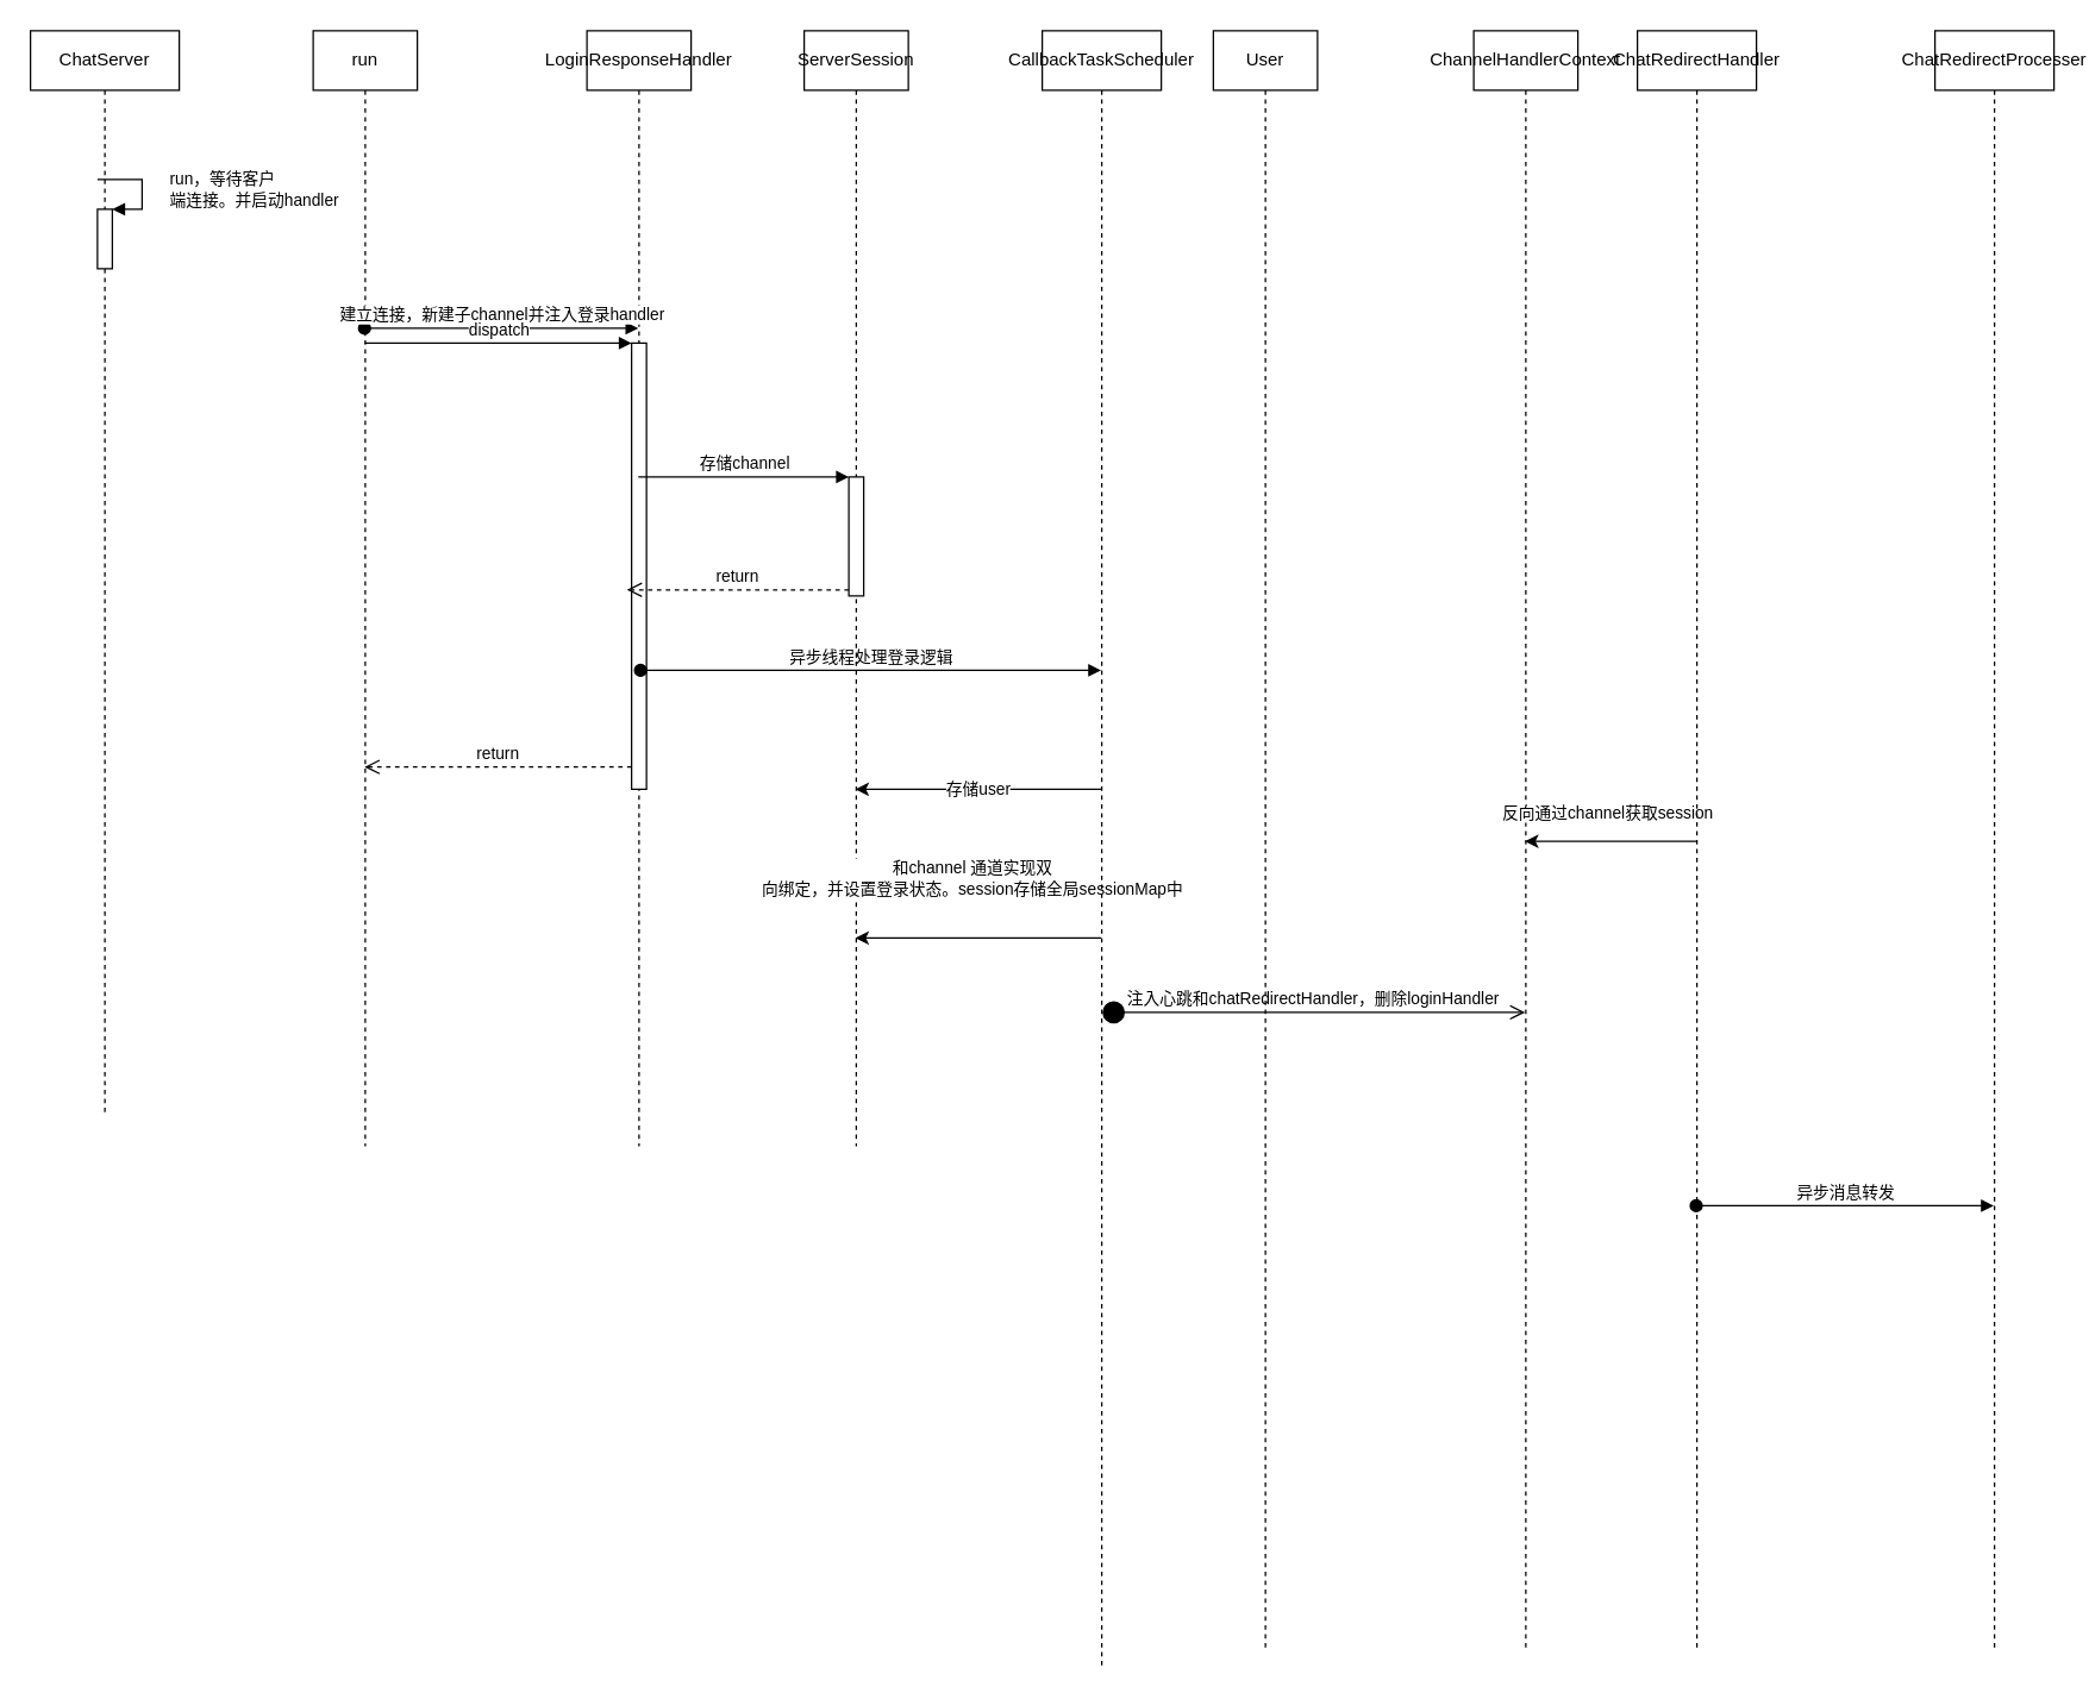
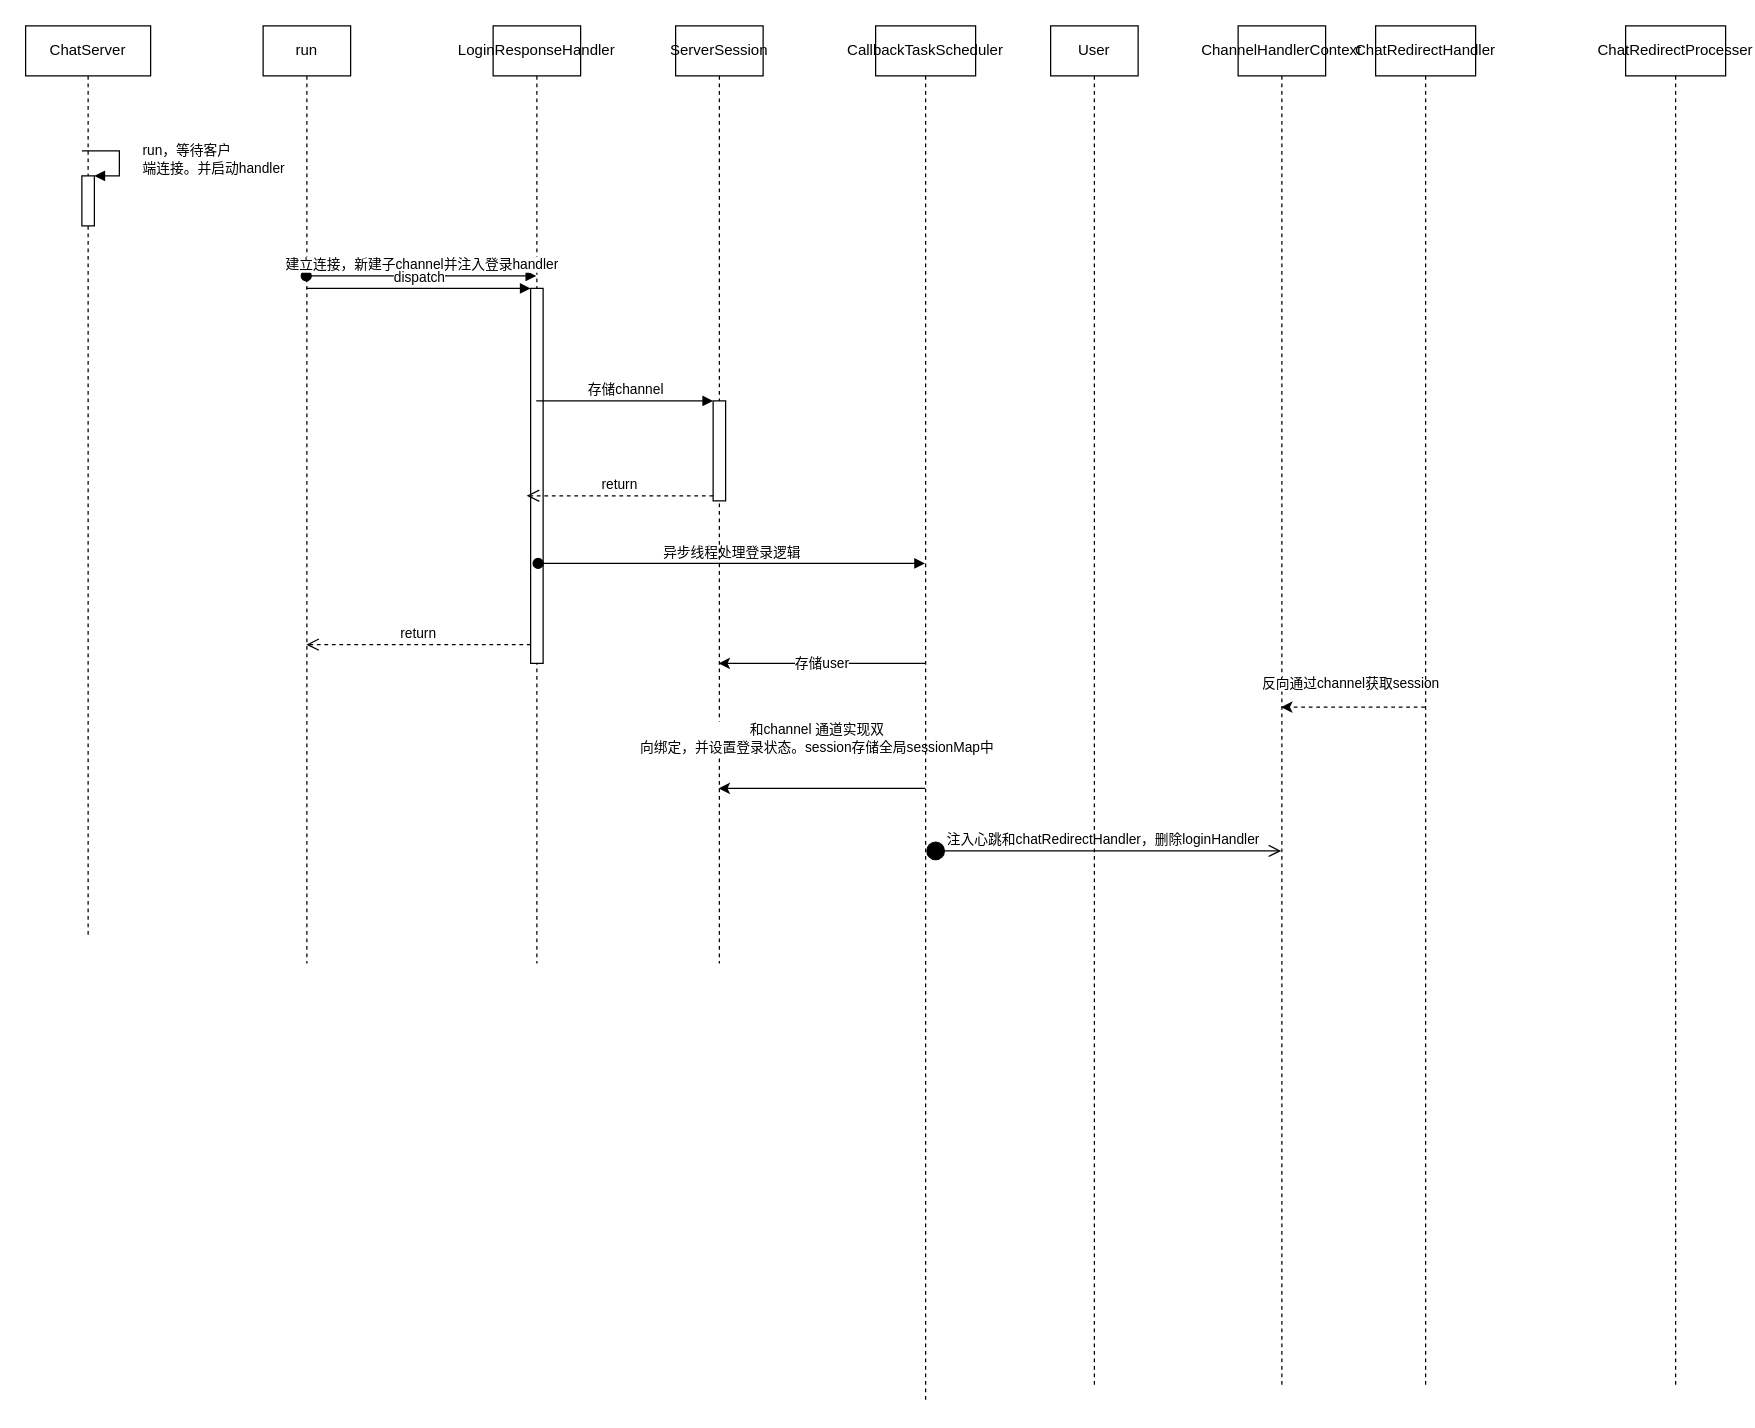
  <mxCell id="0" />
  <mxCell id="1" parent="0" />
  <mxCell id="2" value="ChatServer" style="shape=umlLifeline;perimeter=lifelinePerimeter;whiteSpace=wrap;html=1;container=1;collapsible=0;recursiveResize=0;outlineConnect=0;" parent="1" vertex="1"><mxGeometry x="20" y="20" width="100" height="730" as="geometry" /></mxCell>
  <mxCell id="3" value="" style="html=1;points=[];perimeter=orthogonalPerimeter;" parent="2" vertex="1"><mxGeometry x="45" y="120" width="10" height="40" as="geometry" /></mxCell>
  <mxCell id="4" value="run，等待客户&lt;br&gt;端连接。并启动handler" style="edgeStyle=orthogonalEdgeStyle;html=1;align=left;spacingLeft=2;endArrow=block;rounded=0;entryX=1;entryY=0;" parent="2" target="3" edge="1"><mxGeometry x="0.067" y="15" relative="1" as="geometry"><mxPoint x="45" y="100" as="sourcePoint" /><Array as="points"><mxPoint x="75" y="100" /></Array><mxPoint as="offset" /></mxGeometry></mxCell>
  <mxCell id="5" value="LoginResponseHandler" style="shape=umlLifeline;perimeter=lifelinePerimeter;whiteSpace=wrap;html=1;container=1;collapsible=0;recursiveResize=0;outlineConnect=0;" parent="1" vertex="1"><mxGeometry x="394" y="20" width="70" height="750" as="geometry" /></mxCell>
  <mxCell id="6" value="" style="html=1;points=[];perimeter=orthogonalPerimeter;" vertex="1" parent="5"><mxGeometry x="30" y="210" width="10" height="300" as="geometry" /></mxCell>
  <mxCell id="7" value="异步线程处理登录逻辑" style="html=1;verticalAlign=bottom;startArrow=oval;startFill=1;endArrow=block;startSize=8;" edge="1" parent="5" target="18"><mxGeometry width="60" relative="1" as="geometry"><mxPoint x="36" y="430" as="sourcePoint" /><mxPoint x="96" y="430" as="targetPoint" /></mxGeometry></mxCell>
  <mxCell id="8" value="run" style="shape=umlLifeline;perimeter=lifelinePerimeter;whiteSpace=wrap;html=1;container=1;collapsible=0;recursiveResize=0;outlineConnect=0;" parent="1" vertex="1"><mxGeometry x="210" y="20" width="70" height="750" as="geometry" /></mxCell>
  <mxCell id="9" value="建立连接，新建子channel并注入登录handler" style="html=1;verticalAlign=bottom;startArrow=oval;startFill=1;endArrow=block;startSize=8;" parent="1" source="8" target="5" edge="1"><mxGeometry width="60" relative="1" as="geometry"><mxPoint x="280" y="170" as="sourcePoint" /><mxPoint x="340" y="170" as="targetPoint" /><Array as="points"><mxPoint x="320" y="220" /></Array></mxGeometry></mxCell>
  <mxCell id="10" value="dispatch" style="html=1;verticalAlign=bottom;endArrow=block;entryX=0;entryY=0;" edge="1" target="6" parent="1" source="8"><mxGeometry relative="1" as="geometry"><mxPoint x="350" y="270" as="sourcePoint" /></mxGeometry></mxCell>
  <mxCell id="11" value="return" style="html=1;verticalAlign=bottom;endArrow=open;dashed=1;endSize=8;exitX=0;exitY=0.95;" edge="1" source="6" parent="1" target="8"><mxGeometry relative="1" as="geometry"><mxPoint x="350" y="346" as="targetPoint" /></mxGeometry></mxCell>
  <mxCell id="12" value="ServerSession" style="shape=umlLifeline;perimeter=lifelinePerimeter;whiteSpace=wrap;html=1;container=1;collapsible=0;recursiveResize=0;outlineConnect=0;" vertex="1" parent="1"><mxGeometry x="540" y="20" width="70" height="750" as="geometry" /></mxCell>
  <mxCell id="13" value="" style="html=1;points=[];perimeter=orthogonalPerimeter;" vertex="1" parent="12"><mxGeometry x="30" y="300" width="10" height="80" as="geometry" /></mxCell>
  <mxCell id="14" value="return" style="html=1;verticalAlign=bottom;endArrow=open;dashed=1;endSize=8;exitX=0;exitY=0.95;entryX=-0.317;entryY=0.553;entryDx=0;entryDy=0;entryPerimeter=0;" edge="1" source="13" parent="1" target="6"><mxGeometry relative="1" as="geometry"><mxPoint x="500" y="396" as="targetPoint" /></mxGeometry></mxCell>
  <mxCell id="15" value="存储channel" style="html=1;verticalAlign=bottom;endArrow=block;entryX=0;entryY=0;" edge="1" target="13" parent="1" source="5"><mxGeometry relative="1" as="geometry"><mxPoint x="430" y="320" as="sourcePoint" /></mxGeometry></mxCell>
  <mxCell id="16" value="存储user" style="edgeStyle=orthogonalEdgeStyle;rounded=0;orthogonalLoop=1;jettySize=auto;html=1;" edge="1" parent="1" source="18" target="12"><mxGeometry relative="1" as="geometry"><Array as="points"><mxPoint x="660" y="530" /><mxPoint x="660" y="530" /></Array></mxGeometry></mxCell>
  <mxCell id="17" value="&lt;span style=&quot;font-size: 11px&quot;&gt;和channel 通道实现双&lt;br&gt;向绑定，并设置登录状态。session存储全局sessionMap中&lt;/span&gt;" style="edgeStyle=orthogonalEdgeStyle;rounded=0;orthogonalLoop=1;jettySize=auto;html=1;" edge="1" parent="1" source="18" target="12"><mxGeometry x="0.057" y="-40" relative="1" as="geometry"><Array as="points"><mxPoint x="650" y="630" /><mxPoint x="650" y="630" /></Array><mxPoint as="offset" /></mxGeometry></mxCell>
  <mxCell id="18" value="CallbackTaskScheduler" style="shape=umlLifeline;perimeter=lifelinePerimeter;whiteSpace=wrap;html=1;container=1;collapsible=0;recursiveResize=0;outlineConnect=0;" vertex="1" parent="1"><mxGeometry x="700" y="20" width="80" height="1100" as="geometry" /></mxCell>
  <mxCell id="19" value="注入心跳和chatRedirectHandler，删除loginHandler" style="html=1;verticalAlign=bottom;startArrow=circle;startFill=1;endArrow=open;startSize=6;endSize=8;" edge="1" parent="18" target="21"><mxGeometry width="80" relative="1" as="geometry"><mxPoint x="40" y="660" as="sourcePoint" /><mxPoint x="120" y="660" as="targetPoint" /></mxGeometry></mxCell>
- <mxCell id="20" value="User" style="shape=umlLifeline;perimeter=lifelinePerimeter;whiteSpace=wrap;html=1;container=1;collapsible=0;recursiveResize=0;outlineConnect=0;" vertex="1" parent="1"><mxGeometry x="815" y="20" width="70" height="1090" as="geometry" /></mxCell>
+ <mxCell id="20" value="User" style="shape=umlLifeline;perimeter=lifelinePerimeter;whiteSpace=wrap;html=1;container=1;collapsible=0;recursiveResize=0;outlineConnect=0;" vertex="1" parent="1"><mxGeometry x="840" y="20" width="70" height="1090" as="geometry" /></mxCell>
  <mxCell id="21" value="ChannelHandlerContext" style="shape=umlLifeline;perimeter=lifelinePerimeter;whiteSpace=wrap;html=1;container=1;collapsible=0;recursiveResize=0;outlineConnect=0;" vertex="1" parent="1"><mxGeometry x="990" y="20" width="70" height="1090" as="geometry" /></mxCell>
- <mxCell id="22" style="edgeStyle=orthogonalEdgeStyle;rounded=0;orthogonalLoop=1;jettySize=auto;html=1;" edge="1" parent="1" source="24" target="21"><mxGeometry relative="1" as="geometry"><Array as="points"><mxPoint x="1100" y="740" /><mxPoint x="1100" y="740" /></Array></mxGeometry></mxCell>
+ <mxCell id="22" style="edgeStyle=orthogonalEdgeStyle;rounded=0;orthogonalLoop=1;jettySize=auto;html=1;dashed=1;" edge="1" parent="1" source="24" target="21"><mxGeometry relative="1" as="geometry"><Array as="points"><mxPoint x="1100" y="740" /><mxPoint x="1100" y="740" /></Array></mxGeometry></mxCell>
  <mxCell id="23" value="反向通过channel获取session" style="edgeLabel;html=1;align=center;verticalAlign=middle;resizable=0;points=[];" vertex="1" connectable="0" parent="22"><mxGeometry x="-0.206" y="-1" relative="1" as="geometry"><mxPoint x="-14" y="-19" as="offset" /></mxGeometry></mxCell>
  <mxCell id="24" value="ChatRedirectHandler" style="shape=umlLifeline;perimeter=lifelinePerimeter;whiteSpace=wrap;html=1;container=1;collapsible=0;recursiveResize=0;outlineConnect=0;" vertex="1" parent="1"><mxGeometry x="1100" y="20" width="80" height="1090" as="geometry" /></mxCell>
  <mxCell id="25" value="ChatRedirectProcesser" style="shape=umlLifeline;perimeter=lifelinePerimeter;whiteSpace=wrap;html=1;container=1;collapsible=0;recursiveResize=0;outlineConnect=0;" vertex="1" parent="1"><mxGeometry x="1300" y="20" width="80" height="1090" as="geometry" /></mxCell>
- <mxCell id="26" value="异步消息转发" style="html=1;verticalAlign=bottom;startArrow=oval;startFill=1;endArrow=block;startSize=8;" edge="1" parent="1" source="24" target="25"><mxGeometry width="60" relative="1" as="geometry"><mxPoint x="1200" y="800" as="sourcePoint" /><mxPoint x="1250" y="800" as="targetPoint" /><Array as="points"><mxPoint x="1240" y="810" /></Array></mxGeometry></mxCell>
